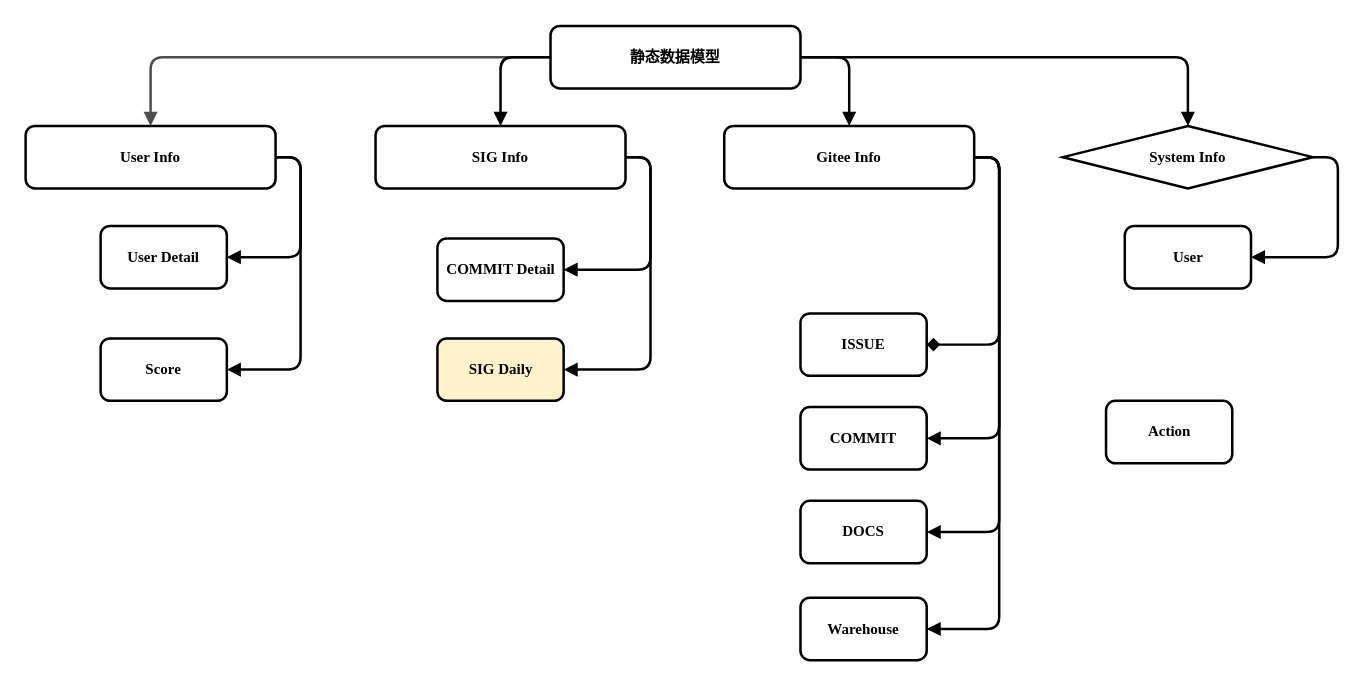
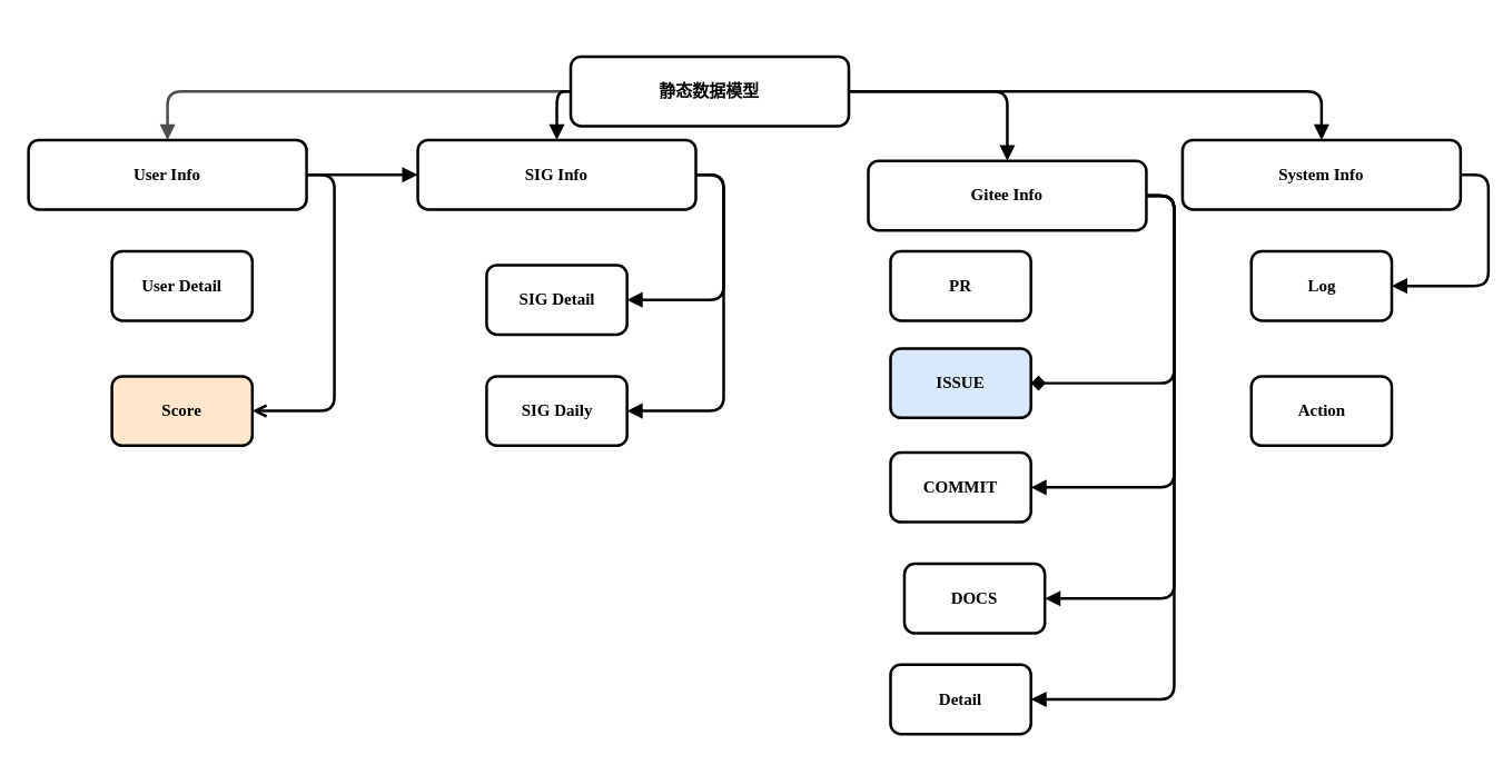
  <mxCell id="0" />
  <mxCell id="1" parent="0" />
  <mxCell id="2" value="" style="edgeStyle=orthogonalEdgeStyle;rounded=1;html=1;labelBackgroundColor=none;endArrow=block;endFill=1;strokeColor=#4D4D4D;strokeWidth=2;fontFamily=Verdana;fontSize=12;fontStyle=1" parent="1" source="9" target="5" edge="1"><mxGeometry relative="1" as="geometry" /></mxCell>
- <mxCell id="3" style="edgeStyle=orthogonalEdgeStyle;rounded=1;orthogonalLoop=1;jettySize=auto;html=1;exitX=1;exitY=0.5;exitDx=0;exitDy=0;entryX=1;entryY=0.5;entryDx=0;entryDy=0;strokeWidth=2;endArrow=block;endFill=1;" edge="1" parent="1" source="5" target="23"><mxGeometry relative="1" as="geometry" /></mxCell>
- <mxCell id="4" style="edgeStyle=orthogonalEdgeStyle;rounded=1;orthogonalLoop=1;jettySize=auto;html=1;exitX=1;exitY=0.5;exitDx=0;exitDy=0;entryX=1;entryY=0.5;entryDx=0;entryDy=0;strokeWidth=2;endArrow=block;endFill=1;" edge="1" parent="1" source="5" target="26"><mxGeometry relative="1" as="geometry" /></mxCell>
+ <mxCell id="3" style="edgeStyle=orthogonalEdgeStyle;rounded=1;orthogonalLoop=1;jettySize=auto;html=1;exitX=1;exitY=0.5;exitDx=0;exitDy=0;strokeWidth=2;endArrow=block;endFill=1;" edge="1" parent="1" source="5" target="12"><mxGeometry relative="1" as="geometry" /></mxCell>
+ <mxCell id="4" style="edgeStyle=orthogonalEdgeStyle;rounded=1;orthogonalLoop=1;jettySize=auto;html=1;exitX=1;exitY=0.5;exitDx=0;exitDy=0;entryX=1;entryY=0.5;entryDx=0;entryDy=0;strokeWidth=2;endArrow=open;endFill=1;" edge="1" parent="1" source="5" target="26"><mxGeometry relative="1" as="geometry" /></mxCell>
  <mxCell id="5" value="User Info" style="whiteSpace=wrap;html=1;rounded=1;shadow=0;comic=0;strokeWidth=2;fontFamily=Verdana;align=center;fontSize=12;fontStyle=1" parent="1" vertex="1"><mxGeometry x="20" y="100" width="200" height="50" as="geometry" /></mxCell>
  <mxCell id="6" style="edgeStyle=orthogonalEdgeStyle;rounded=1;orthogonalLoop=1;jettySize=auto;html=1;exitX=1;exitY=0.5;exitDx=0;exitDy=0;entryX=0.5;entryY=0;entryDx=0;entryDy=0;strokeWidth=2;endArrow=block;endFill=1;" edge="1" parent="1" source="9" target="28"><mxGeometry relative="1" as="geometry" /></mxCell>
  <mxCell id="7" style="edgeStyle=orthogonalEdgeStyle;rounded=1;orthogonalLoop=1;jettySize=auto;html=1;exitX=1;exitY=0.5;exitDx=0;exitDy=0;entryX=0.5;entryY=0;entryDx=0;entryDy=0;strokeWidth=2;endArrow=block;endFill=1;" edge="1" parent="1" source="9" target="17"><mxGeometry relative="1" as="geometry" /></mxCell>
  <mxCell id="8" style="edgeStyle=orthogonalEdgeStyle;rounded=1;orthogonalLoop=1;jettySize=auto;html=1;exitX=0;exitY=0.5;exitDx=0;exitDy=0;entryX=0.5;entryY=0;entryDx=0;entryDy=0;strokeWidth=2;endArrow=block;endFill=1;" edge="1" parent="1" source="9" target="12"><mxGeometry relative="1" as="geometry" /></mxCell>
- <mxCell id="9" value="静态数据模型" style="whiteSpace=wrap;html=1;rounded=1;shadow=0;comic=0;strokeWidth=2;fontFamily=Verdana;align=center;fontSize=12;fontStyle=1" parent="1" vertex="1"><mxGeometry x="440" y="20" width="200" height="50" as="geometry" /></mxCell>
+ <mxCell id="9" value="静态数据模型" style="whiteSpace=wrap;html=1;rounded=1;shadow=0;comic=0;strokeWidth=2;fontFamily=Verdana;align=center;fontSize=12;fontStyle=1" parent="1" vertex="1"><mxGeometry x="410" y="40" width="200" height="50" as="geometry" /></mxCell>
  <mxCell id="10" style="edgeStyle=orthogonalEdgeStyle;rounded=1;orthogonalLoop=1;jettySize=auto;html=1;exitX=1;exitY=0.5;exitDx=0;exitDy=0;entryX=1;entryY=0.5;entryDx=0;entryDy=0;strokeWidth=2;endArrow=block;endFill=1;" edge="1" parent="1" source="12" target="21"><mxGeometry relative="1" as="geometry" /></mxCell>
  <mxCell id="11" style="edgeStyle=orthogonalEdgeStyle;rounded=1;orthogonalLoop=1;jettySize=auto;html=1;exitX=1;exitY=0.5;exitDx=0;exitDy=0;entryX=1;entryY=0.5;entryDx=0;entryDy=0;strokeWidth=2;endArrow=block;endFill=1;" edge="1" parent="1" source="12" target="22"><mxGeometry relative="1" as="geometry" /></mxCell>
  <mxCell id="12" value="SIG Info" style="whiteSpace=wrap;html=1;rounded=1;shadow=0;comic=0;strokeWidth=2;fontFamily=Verdana;align=center;fontSize=12;fontStyle=1" vertex="1" parent="1"><mxGeometry x="300" y="100" width="200" height="50" as="geometry" /></mxCell>
  <mxCell id="13" style="edgeStyle=orthogonalEdgeStyle;rounded=1;orthogonalLoop=1;jettySize=auto;html=1;exitX=1;exitY=0.5;exitDx=0;exitDy=0;entryX=1;entryY=0.5;entryDx=0;entryDy=0;strokeWidth=2;endArrow=diamond;endFill=1;" edge="1" parent="1" source="17" target="19"><mxGeometry relative="1" as="geometry" /></mxCell>
  <mxCell id="14" style="edgeStyle=orthogonalEdgeStyle;rounded=1;orthogonalLoop=1;jettySize=auto;html=1;exitX=1;exitY=0.5;exitDx=0;exitDy=0;entryX=1;entryY=0.5;entryDx=0;entryDy=0;strokeWidth=2;endArrow=block;endFill=1;" edge="1" parent="1" source="17" target="20"><mxGeometry relative="1" as="geometry" /></mxCell>
  <mxCell id="15" style="edgeStyle=orthogonalEdgeStyle;rounded=1;orthogonalLoop=1;jettySize=auto;html=1;exitX=1;exitY=0.5;exitDx=0;exitDy=0;entryX=1;entryY=0.5;entryDx=0;entryDy=0;strokeWidth=2;endArrow=block;endFill=1;" edge="1" parent="1" source="17" target="24"><mxGeometry relative="1" as="geometry" /></mxCell>
  <mxCell id="16" style="edgeStyle=orthogonalEdgeStyle;rounded=1;orthogonalLoop=1;jettySize=auto;html=1;exitX=1;exitY=0.5;exitDx=0;exitDy=0;entryX=1;entryY=0.5;entryDx=0;entryDy=0;strokeWidth=2;endArrow=block;endFill=1;" edge="1" parent="1" source="17" target="25"><mxGeometry relative="1" as="geometry" /></mxCell>
- <mxCell id="17" value="Gitee Info" style="whiteSpace=wrap;html=1;rounded=1;shadow=0;comic=0;strokeWidth=2;fontFamily=Verdana;align=center;fontSize=12;fontStyle=1" vertex="1" parent="1"><mxGeometry x="579" y="100" width="200" height="50" as="geometry" /></mxCell>
- <mxCell id="19" value="ISSUE" style="whiteSpace=wrap;html=1;rounded=1;shadow=0;comic=0;strokeWidth=2;fontFamily=Verdana;align=center;fontSize=12;fontStyle=1" vertex="1" parent="1"><mxGeometry x="640" y="250" width="101" height="50" as="geometry" /></mxCell>
+ <mxCell id="17" value="Gitee Info" style="whiteSpace=wrap;html=1;rounded=1;shadow=0;comic=0;strokeWidth=2;fontFamily=Verdana;align=center;fontSize=12;fontStyle=1" vertex="1" parent="1"><mxGeometry x="624" y="115" width="200" height="50" as="geometry" /></mxCell>
+ <mxCell id="18" value="PR" style="whiteSpace=wrap;html=1;rounded=1;shadow=0;comic=0;strokeWidth=2;fontFamily=Verdana;align=center;fontSize=12;fontStyle=1" vertex="1" parent="1"><mxGeometry x="640" y="180" width="101" height="50" as="geometry" /></mxCell>
+ <mxCell id="19" value="ISSUE" style="whiteSpace=wrap;html=1;rounded=1;shadow=0;comic=0;strokeWidth=2;fontFamily=Verdana;align=center;fontSize=12;fontStyle=1;fillColor=#dae8fc;" vertex="1" parent="1"><mxGeometry x="640" y="250" width="101" height="50" as="geometry" /></mxCell>
  <mxCell id="20" value="COMMIT" style="whiteSpace=wrap;html=1;rounded=1;shadow=0;comic=0;strokeWidth=2;fontFamily=Verdana;align=center;fontSize=12;fontStyle=1" vertex="1" parent="1"><mxGeometry x="640" y="325" width="101" height="50" as="geometry" /></mxCell>
- <mxCell id="21" value="COMMIT Detail" style="whiteSpace=wrap;html=1;rounded=1;shadow=0;comic=0;strokeWidth=2;fontFamily=Verdana;align=center;fontSize=12;fontStyle=1" vertex="1" parent="1"><mxGeometry x="349.5" y="190" width="101" height="50" as="geometry" /></mxCell>
- <mxCell id="22" value="SIG Daily" style="whiteSpace=wrap;html=1;rounded=1;shadow=0;comic=0;strokeWidth=2;fontFamily=Verdana;align=center;fontSize=12;fontStyle=1;fillColor=#fff2cc;" vertex="1" parent="1"><mxGeometry x="349.5" y="270" width="101" height="50" as="geometry" /></mxCell>
+ <mxCell id="21" value="SIG Detail" style="whiteSpace=wrap;html=1;rounded=1;shadow=0;comic=0;strokeWidth=2;fontFamily=Verdana;align=center;fontSize=12;fontStyle=1" vertex="1" parent="1"><mxGeometry x="349.5" y="190" width="101" height="50" as="geometry" /></mxCell>
+ <mxCell id="22" value="SIG Daily" style="whiteSpace=wrap;html=1;rounded=1;shadow=0;comic=0;strokeWidth=2;fontFamily=Verdana;align=center;fontSize=12;fontStyle=1" vertex="1" parent="1"><mxGeometry x="349.5" y="270" width="101" height="50" as="geometry" /></mxCell>
  <mxCell id="23" value="User Detail" style="whiteSpace=wrap;html=1;rounded=1;shadow=0;comic=0;strokeWidth=2;fontFamily=Verdana;align=center;fontSize=12;fontStyle=1" vertex="1" parent="1"><mxGeometry x="80" y="180" width="101" height="50" as="geometry" /></mxCell>
- <mxCell id="24" value="DOCS" style="whiteSpace=wrap;html=1;rounded=1;shadow=0;comic=0;strokeWidth=2;fontFamily=Verdana;align=center;fontSize=12;fontStyle=1" vertex="1" parent="1"><mxGeometry x="640" y="400" width="101" height="50" as="geometry" /></mxCell>
- <mxCell id="25" value="Warehouse" style="whiteSpace=wrap;html=1;rounded=1;shadow=0;comic=0;strokeWidth=2;fontFamily=Verdana;align=center;fontSize=12;fontStyle=1" vertex="1" parent="1"><mxGeometry x="640" y="477.5" width="101" height="50" as="geometry" /></mxCell>
- <mxCell id="26" value="Score" style="whiteSpace=wrap;html=1;rounded=1;shadow=0;comic=0;strokeWidth=2;fontFamily=Verdana;align=center;fontSize=12;fontStyle=1" vertex="1" parent="1"><mxGeometry x="80" y="270" width="101" height="50" as="geometry" /></mxCell>
+ <mxCell id="24" value="DOCS" style="whiteSpace=wrap;html=1;rounded=1;shadow=0;comic=0;strokeWidth=2;fontFamily=Verdana;align=center;fontSize=12;fontStyle=1" vertex="1" parent="1"><mxGeometry x="650" y="405" width="101" height="50" as="geometry" /></mxCell>
+ <mxCell id="25" value="Detail" style="whiteSpace=wrap;html=1;rounded=1;shadow=0;comic=0;strokeWidth=2;fontFamily=Verdana;align=center;fontSize=12;fontStyle=1" vertex="1" parent="1"><mxGeometry x="640" y="477.5" width="101" height="50" as="geometry" /></mxCell>
+ <mxCell id="26" value="Score" style="whiteSpace=wrap;html=1;rounded=1;shadow=0;comic=0;strokeWidth=2;fontFamily=Verdana;align=center;fontSize=12;fontStyle=1;fillColor=#ffe6cc;" vertex="1" parent="1"><mxGeometry x="80" y="270" width="101" height="50" as="geometry" /></mxCell>
  <mxCell id="27" style="edgeStyle=orthogonalEdgeStyle;rounded=1;orthogonalLoop=1;jettySize=auto;html=1;exitX=1;exitY=0.5;exitDx=0;exitDy=0;entryX=1;entryY=0.5;entryDx=0;entryDy=0;strokeWidth=2;endArrow=block;endFill=1;" edge="1" parent="1" source="28" target="29"><mxGeometry relative="1" as="geometry" /></mxCell>
- <mxCell id="28" value="System Info" style="rhombus;whiteSpace=wrap;html=1;shadow=0;comic=0;strokeWidth=2;fontFamily=Verdana;align=center;fontSize=12;fontStyle=1;" vertex="1" parent="1"><mxGeometry x="850" y="100" width="200" height="50" as="geometry" /></mxCell>
- <mxCell id="29" value="User" style="whiteSpace=wrap;html=1;rounded=1;shadow=0;comic=0;strokeWidth=2;fontFamily=Verdana;align=center;fontSize=12;fontStyle=1" vertex="1" parent="1"><mxGeometry x="899.5" y="180" width="101" height="50" as="geometry" /></mxCell>
- <mxCell id="30" value="Action" style="whiteSpace=wrap;html=1;rounded=1;shadow=0;comic=0;strokeWidth=2;fontFamily=Verdana;align=center;fontSize=12;fontStyle=1" vertex="1" parent="1"><mxGeometry x="884.5" y="320" width="101" height="50" as="geometry" /></mxCell>
+ <mxCell id="28" value="System Info" style="whiteSpace=wrap;html=1;rounded=1;shadow=0;comic=0;strokeWidth=2;fontFamily=Verdana;align=center;fontSize=12;fontStyle=1" vertex="1" parent="1"><mxGeometry x="850" y="100" width="200" height="50" as="geometry" /></mxCell>
+ <mxCell id="29" value="Log" style="whiteSpace=wrap;html=1;rounded=1;shadow=0;comic=0;strokeWidth=2;fontFamily=Verdana;align=center;fontSize=12;fontStyle=1" vertex="1" parent="1"><mxGeometry x="899.5" y="180" width="101" height="50" as="geometry" /></mxCell>
+ <mxCell id="30" value="Action" style="whiteSpace=wrap;html=1;rounded=1;shadow=0;comic=0;strokeWidth=2;fontFamily=Verdana;align=center;fontSize=12;fontStyle=1" vertex="1" parent="1"><mxGeometry x="899.5" y="270" width="101" height="50" as="geometry" /></mxCell>
